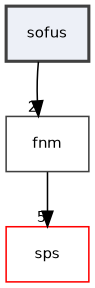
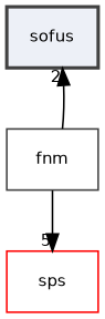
  digraph {
    compound=true
    node [color=grey25 fillcolor="#edf0f7" fontname=Helvetica fontsize=10 shape=box]
    edge [fontname=Helvetica fontsize=10 labeldistance=1.5 labelfontname=Helvetica labelfontsize=10]
    n1 [label=sofus style="filled,bold,"]
    n2 [label=fnm]
    n3 [color=red label=sps]
-   n1 -> n2 [headlabel=2]
+   n2 -> n1 [headlabel=2]
    n2 -> n3 [headlabel=5]
  }
